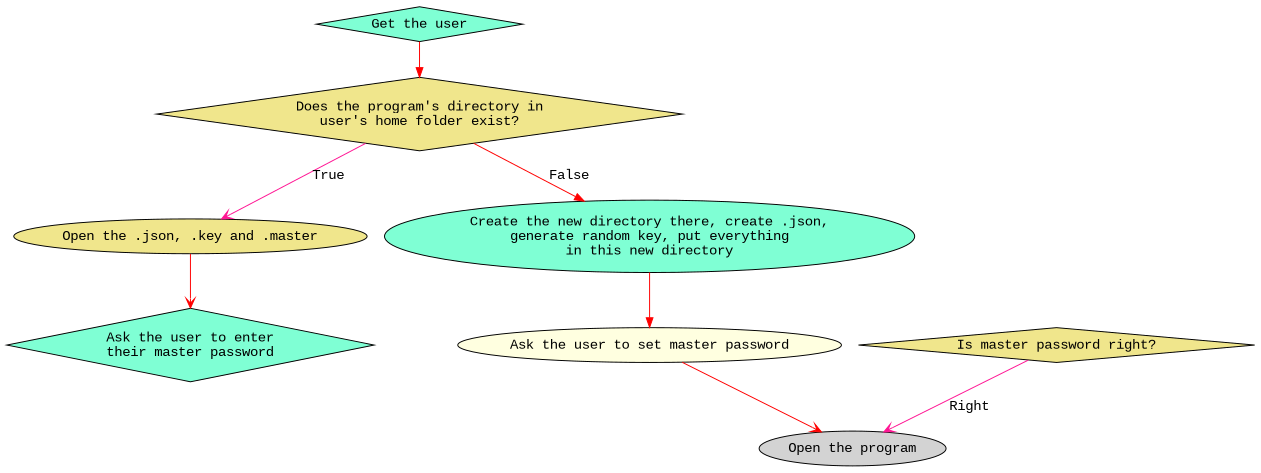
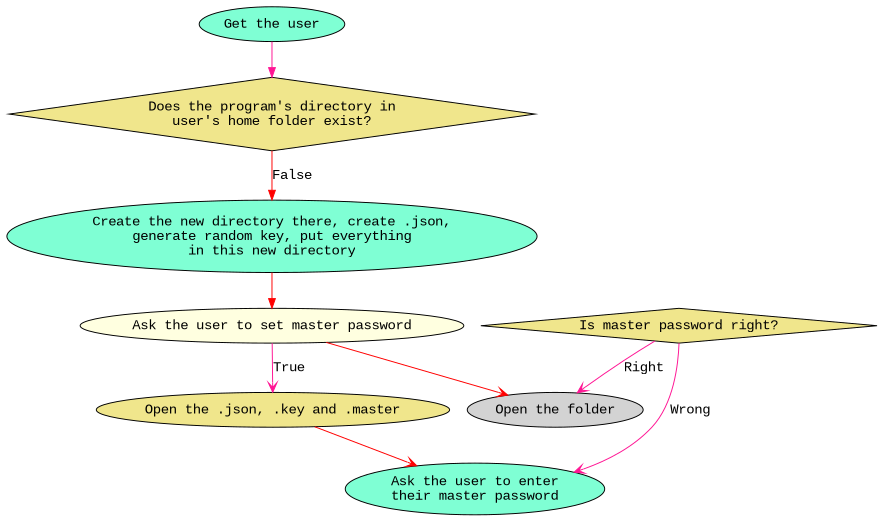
  digraph {
    fontname="Liberation Mono"
    node [fillcolor=aquamarine fontname="Liberation Mono" style=filled]
    edge [arrowhead=vee color=red fontname="Liberation Mono"]
-   n1 [label="Get the user" shape=diamond]
+   n1 [label="Get the user"]
    n2 [fillcolor=khaki label="Does the program's directory in\nuser's home folder exist?" shape=diamond]
    n3 [fillcolor=khaki label="Open the .json, .key and .master"]
    n4 [label="Create the new directory there, create .json,\ngenerate random key, put everything\nin this new directory"]
-   n5 [label="Ask the user to enter\ntheir master password" shape=diamond]
+   n5 [label="Ask the user to enter\ntheir master password"]
    n6 [fillcolor=lightyellow label="Ask the user to set master password"]
    n7 [fillcolor=khaki label="Is master password right?" shape=diamond]
-   n8 [fillcolor=lightgrey label="Open the program"]
-   n1 -> n2 [arrowhead=normal]
-   n2 -> n3 [color=deeppink label=True]
+   n8 [fillcolor=lightgrey label="Open the folder"]
+   n1 -> n2 [arrowhead=normal color=deeppink]
+   n6 -> n3 [color=deeppink label=True]
    n2 -> n4 [arrowhead=normal label=False]
    n3 -> n5
    n4 -> n6 [arrowhead=normal]
    n6 -> n8
+   n7 -> n5 [color=deeppink label=Wrong]
    n7 -> n8 [color=deeppink label=Right]
  }
